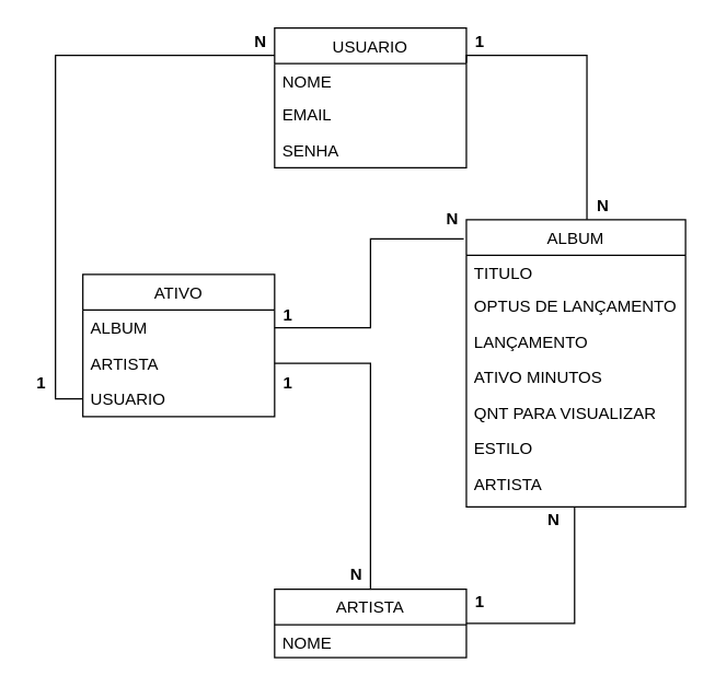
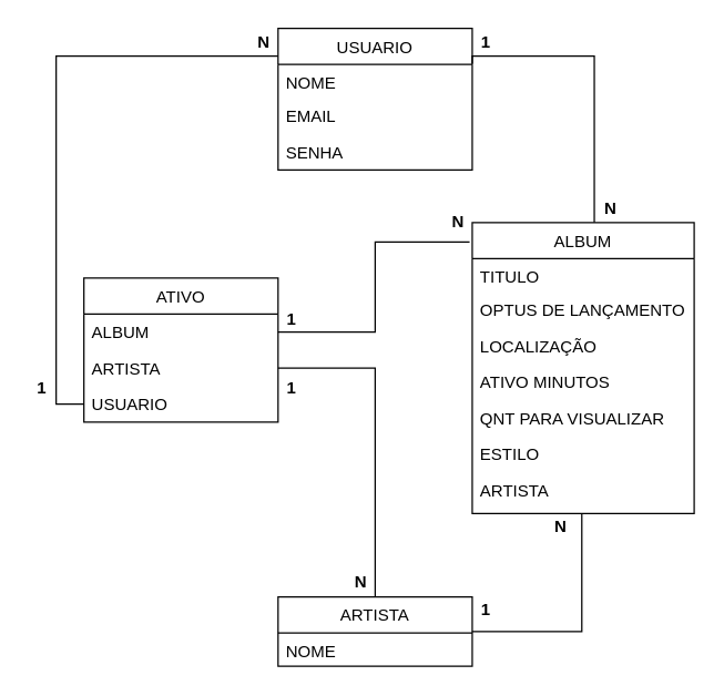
  <mxCell id="0" />
  <mxCell id="1" parent="0" />
  <mxCell id="2" value="ATIVO" style="swimlane;fontStyle=0;childLayout=stackLayout;horizontal=1;startSize=26;fillColor=none;horizontalStack=0;resizeParent=1;resizeParentMax=0;resizeLast=0;collapsible=1;marginBottom=0;" vertex="1" parent="1"><mxGeometry x="60" y="200" width="140" height="104" as="geometry" /></mxCell>
  <mxCell id="3" value="ALBUM" style="text;strokeColor=none;fillColor=none;align=left;verticalAlign=top;spacingLeft=4;spacingRight=4;overflow=hidden;rotatable=0;points=[[0,0.5],[1,0.5]];portConstraint=eastwest;" vertex="1" parent="2"><mxGeometry y="26" width="140" height="26" as="geometry" /></mxCell>
  <mxCell id="4" value="ARTISTA" style="text;strokeColor=none;fillColor=none;align=left;verticalAlign=top;spacingLeft=4;spacingRight=4;overflow=hidden;rotatable=0;points=[[0,0.5],[1,0.5]];portConstraint=eastwest;" vertex="1" parent="2"><mxGeometry y="52" width="140" height="26" as="geometry" /></mxCell>
  <mxCell id="5" value="USUARIO" style="text;strokeColor=none;fillColor=none;align=left;verticalAlign=top;spacingLeft=4;spacingRight=4;overflow=hidden;rotatable=0;points=[[0,0.5],[1,0.5]];portConstraint=eastwest;" vertex="1" parent="2"><mxGeometry y="78" width="140" height="26" as="geometry" /></mxCell>
  <mxCell id="6" style="edgeStyle=orthogonalEdgeStyle;rounded=0;orthogonalLoop=1;jettySize=auto;html=1;exitX=1;exitY=0.25;exitDx=0;exitDy=0;entryX=0.55;entryY=0;entryDx=0;entryDy=0;entryPerimeter=0;endArrow=none;endFill=0;" edge="1" parent="1" source="7" target="11"><mxGeometry relative="1" as="geometry"><Array as="points"><mxPoint x="340" y="40" /><mxPoint x="428" y="40" /></Array></mxGeometry></mxCell>
  <mxCell id="7" value="USUARIO" style="swimlane;fontStyle=0;childLayout=stackLayout;horizontal=1;startSize=26;fillColor=none;horizontalStack=0;resizeParent=1;resizeParentMax=0;resizeLast=0;collapsible=1;marginBottom=0;" vertex="1" parent="1"><mxGeometry x="200" y="20" width="140" height="102" as="geometry" /></mxCell>
  <mxCell id="8" value="NOME" style="text;strokeColor=none;fillColor=none;align=left;verticalAlign=top;spacingLeft=4;spacingRight=4;overflow=hidden;rotatable=0;points=[[0,0.5],[1,0.5]];portConstraint=eastwest;" vertex="1" parent="7"><mxGeometry y="26" width="140" height="24" as="geometry" /></mxCell>
  <mxCell id="9" value="EMAIL" style="text;strokeColor=none;fillColor=none;align=left;verticalAlign=top;spacingLeft=4;spacingRight=4;overflow=hidden;rotatable=0;points=[[0,0.5],[1,0.5]];portConstraint=eastwest;" vertex="1" parent="7"><mxGeometry y="50" width="140" height="26" as="geometry" /></mxCell>
  <mxCell id="10" value="SENHA" style="text;strokeColor=none;fillColor=none;align=left;verticalAlign=top;spacingLeft=4;spacingRight=4;overflow=hidden;rotatable=0;points=[[0,0.5],[1,0.5]];portConstraint=eastwest;" vertex="1" parent="7"><mxGeometry y="76" width="140" height="26" as="geometry" /></mxCell>
  <mxCell id="11" value="ALBUM" style="swimlane;fontStyle=0;childLayout=stackLayout;horizontal=1;startSize=26;fillColor=none;horizontalStack=0;resizeParent=1;resizeParentMax=0;resizeLast=0;collapsible=1;marginBottom=0;" vertex="1" parent="1"><mxGeometry x="340" y="160" width="160" height="210" as="geometry" /></mxCell>
  <mxCell id="12" value="TITULO" style="text;strokeColor=none;fillColor=none;align=left;verticalAlign=top;spacingLeft=4;spacingRight=4;overflow=hidden;rotatable=0;points=[[0,0.5],[1,0.5]];portConstraint=eastwest;" vertex="1" parent="11"><mxGeometry y="26" width="160" height="24" as="geometry" /></mxCell>
  <mxCell id="13" value="OPTUS DE LANÇAMENTO" style="text;strokeColor=none;fillColor=none;align=left;verticalAlign=top;spacingLeft=4;spacingRight=4;overflow=hidden;rotatable=0;points=[[0,0.5],[1,0.5]];portConstraint=eastwest;" vertex="1" parent="11"><mxGeometry y="50" width="160" height="26" as="geometry" /></mxCell>
- <mxCell id="14" value="LANÇAMENTO" style="text;strokeColor=none;fillColor=none;align=left;verticalAlign=top;spacingLeft=4;spacingRight=4;overflow=hidden;rotatable=0;points=[[0,0.5],[1,0.5]];portConstraint=eastwest;" vertex="1" parent="11"><mxGeometry y="76" width="160" height="26" as="geometry" /></mxCell>
+ <mxCell id="14" value="LOCALIZAÇÃO" style="text;strokeColor=none;fillColor=none;align=left;verticalAlign=top;spacingLeft=4;spacingRight=4;overflow=hidden;rotatable=0;points=[[0,0.5],[1,0.5]];portConstraint=eastwest;" vertex="1" parent="11"><mxGeometry y="76" width="160" height="26" as="geometry" /></mxCell>
  <mxCell id="15" value="ATIVO MINUTOS" style="text;strokeColor=none;fillColor=none;align=left;verticalAlign=top;spacingLeft=4;spacingRight=4;overflow=hidden;rotatable=0;points=[[0,0.5],[1,0.5]];portConstraint=eastwest;" vertex="1" parent="11"><mxGeometry y="102" width="160" height="26" as="geometry" /></mxCell>
  <mxCell id="16" value="QNT PARA VISUALIZAR" style="text;strokeColor=none;fillColor=none;align=left;verticalAlign=top;spacingLeft=4;spacingRight=4;overflow=hidden;rotatable=0;points=[[0,0.5],[1,0.5]];portConstraint=eastwest;" vertex="1" parent="11"><mxGeometry y="128" width="160" height="26" as="geometry" /></mxCell>
  <mxCell id="17" value="ESTILO" style="text;strokeColor=none;fillColor=none;align=left;verticalAlign=top;spacingLeft=4;spacingRight=4;overflow=hidden;rotatable=0;points=[[0,0.5],[1,0.5]];portConstraint=eastwest;" vertex="1" parent="11"><mxGeometry y="154" width="160" height="26" as="geometry" /></mxCell>
  <mxCell id="18" value="ARTISTA" style="text;strokeColor=none;fillColor=none;align=left;verticalAlign=top;spacingLeft=4;spacingRight=4;overflow=hidden;rotatable=0;points=[[0,0.5],[1,0.5]];portConstraint=eastwest;" vertex="1" parent="11"><mxGeometry y="180" width="160" height="30" as="geometry" /></mxCell>
  <mxCell id="19" style="edgeStyle=orthogonalEdgeStyle;rounded=0;orthogonalLoop=1;jettySize=auto;html=1;exitX=1;exitY=0.5;exitDx=0;exitDy=0;endArrow=none;endFill=0;" edge="1" parent="1" source="20"><mxGeometry relative="1" as="geometry"><mxPoint x="419" y="370" as="targetPoint" /><Array as="points"><mxPoint x="419" y="455" /></Array></mxGeometry></mxCell>
  <mxCell id="20" value="ARTISTA" style="swimlane;fontStyle=0;childLayout=stackLayout;horizontal=1;startSize=26;fillColor=none;horizontalStack=0;resizeParent=1;resizeParentMax=0;resizeLast=0;collapsible=1;marginBottom=0;" vertex="1" parent="1"><mxGeometry x="200" y="430" width="140" height="50" as="geometry" /></mxCell>
  <mxCell id="21" value="NOME" style="text;strokeColor=none;fillColor=none;align=left;verticalAlign=top;spacingLeft=4;spacingRight=4;overflow=hidden;rotatable=0;points=[[0,0.5],[1,0.5]];portConstraint=eastwest;" vertex="1" parent="20"><mxGeometry y="26" width="140" height="24" as="geometry" /></mxCell>
  <mxCell id="22" style="edgeStyle=orthogonalEdgeStyle;rounded=0;orthogonalLoop=1;jettySize=auto;html=1;exitX=1;exitY=0.5;exitDx=0;exitDy=0;entryX=-0.012;entryY=0.067;entryDx=0;entryDy=0;entryPerimeter=0;endArrow=none;endFill=0;" edge="1" parent="1" source="3" target="11"><mxGeometry relative="1" as="geometry" /></mxCell>
  <mxCell id="23" style="edgeStyle=orthogonalEdgeStyle;rounded=0;orthogonalLoop=1;jettySize=auto;html=1;exitX=1;exitY=0.5;exitDx=0;exitDy=0;entryX=0.5;entryY=0;entryDx=0;entryDy=0;endArrow=none;endFill=0;" edge="1" parent="1" source="4" target="20"><mxGeometry relative="1" as="geometry" /></mxCell>
  <mxCell id="24" style="edgeStyle=orthogonalEdgeStyle;rounded=0;orthogonalLoop=1;jettySize=auto;html=1;exitX=0;exitY=0.5;exitDx=0;exitDy=0;endArrow=none;endFill=0;" edge="1" parent="1" source="5"><mxGeometry relative="1" as="geometry"><mxPoint x="200" y="40" as="targetPoint" /><Array as="points"><mxPoint x="40" y="291" /><mxPoint x="40" y="40" /><mxPoint x="197" y="40" /></Array></mxGeometry></mxCell>
  <mxCell id="25" value="&lt;b&gt;1&lt;/b&gt;" style="text;html=1;strokeColor=none;fillColor=none;align=center;verticalAlign=middle;whiteSpace=wrap;rounded=0;" vertex="1" parent="1"><mxGeometry x="200" y="220" width="20" height="20" as="geometry" /></mxCell>
  <mxCell id="26" value="&lt;b&gt;N&lt;/b&gt;" style="text;html=1;strokeColor=none;fillColor=none;align=center;verticalAlign=middle;whiteSpace=wrap;rounded=0;" vertex="1" parent="1"><mxGeometry x="320" y="150" width="20" height="20" as="geometry" /></mxCell>
  <mxCell id="27" value="&lt;b&gt;1&lt;/b&gt;" style="text;html=1;strokeColor=none;fillColor=none;align=center;verticalAlign=middle;whiteSpace=wrap;rounded=0;" vertex="1" parent="1"><mxGeometry x="340" y="430" width="20" height="20" as="geometry" /></mxCell>
  <mxCell id="28" value="&lt;b&gt;N&lt;/b&gt;" style="text;html=1;strokeColor=none;fillColor=none;align=center;verticalAlign=middle;whiteSpace=wrap;rounded=0;" vertex="1" parent="1"><mxGeometry x="394" y="370" width="20" height="20" as="geometry" /></mxCell>
  <mxCell id="29" value="&lt;b&gt;N&lt;/b&gt;" style="text;html=1;strokeColor=none;fillColor=none;align=center;verticalAlign=middle;whiteSpace=wrap;rounded=0;" vertex="1" parent="1"><mxGeometry x="180" y="20" width="20" height="20" as="geometry" /></mxCell>
  <mxCell id="30" value="&lt;b&gt;N&lt;/b&gt;" style="text;html=1;strokeColor=none;fillColor=none;align=center;verticalAlign=middle;whiteSpace=wrap;rounded=0;" vertex="1" parent="1"><mxGeometry x="430" y="140" width="20" height="20" as="geometry" /></mxCell>
  <mxCell id="31" value="&lt;b&gt;1&lt;/b&gt;" style="text;html=1;strokeColor=none;fillColor=none;align=center;verticalAlign=middle;whiteSpace=wrap;rounded=0;" vertex="1" parent="1"><mxGeometry x="200" y="270" width="20" height="20" as="geometry" /></mxCell>
  <mxCell id="32" value="&lt;b&gt;1&lt;/b&gt;" style="text;html=1;strokeColor=none;fillColor=none;align=center;verticalAlign=middle;whiteSpace=wrap;rounded=0;" vertex="1" parent="1"><mxGeometry x="20" y="270" width="20" height="20" as="geometry" /></mxCell>
  <mxCell id="33" value="&lt;b&gt;1&lt;/b&gt;" style="text;html=1;strokeColor=none;fillColor=none;align=center;verticalAlign=middle;whiteSpace=wrap;rounded=0;" vertex="1" parent="1"><mxGeometry x="340" y="20" width="20" height="20" as="geometry" /></mxCell>
  <mxCell id="34" value="&lt;b&gt;N&lt;/b&gt;" style="text;html=1;strokeColor=none;fillColor=none;align=center;verticalAlign=middle;whiteSpace=wrap;rounded=0;" vertex="1" parent="1"><mxGeometry x="250" y="410" width="20" height="20" as="geometry" /></mxCell>
